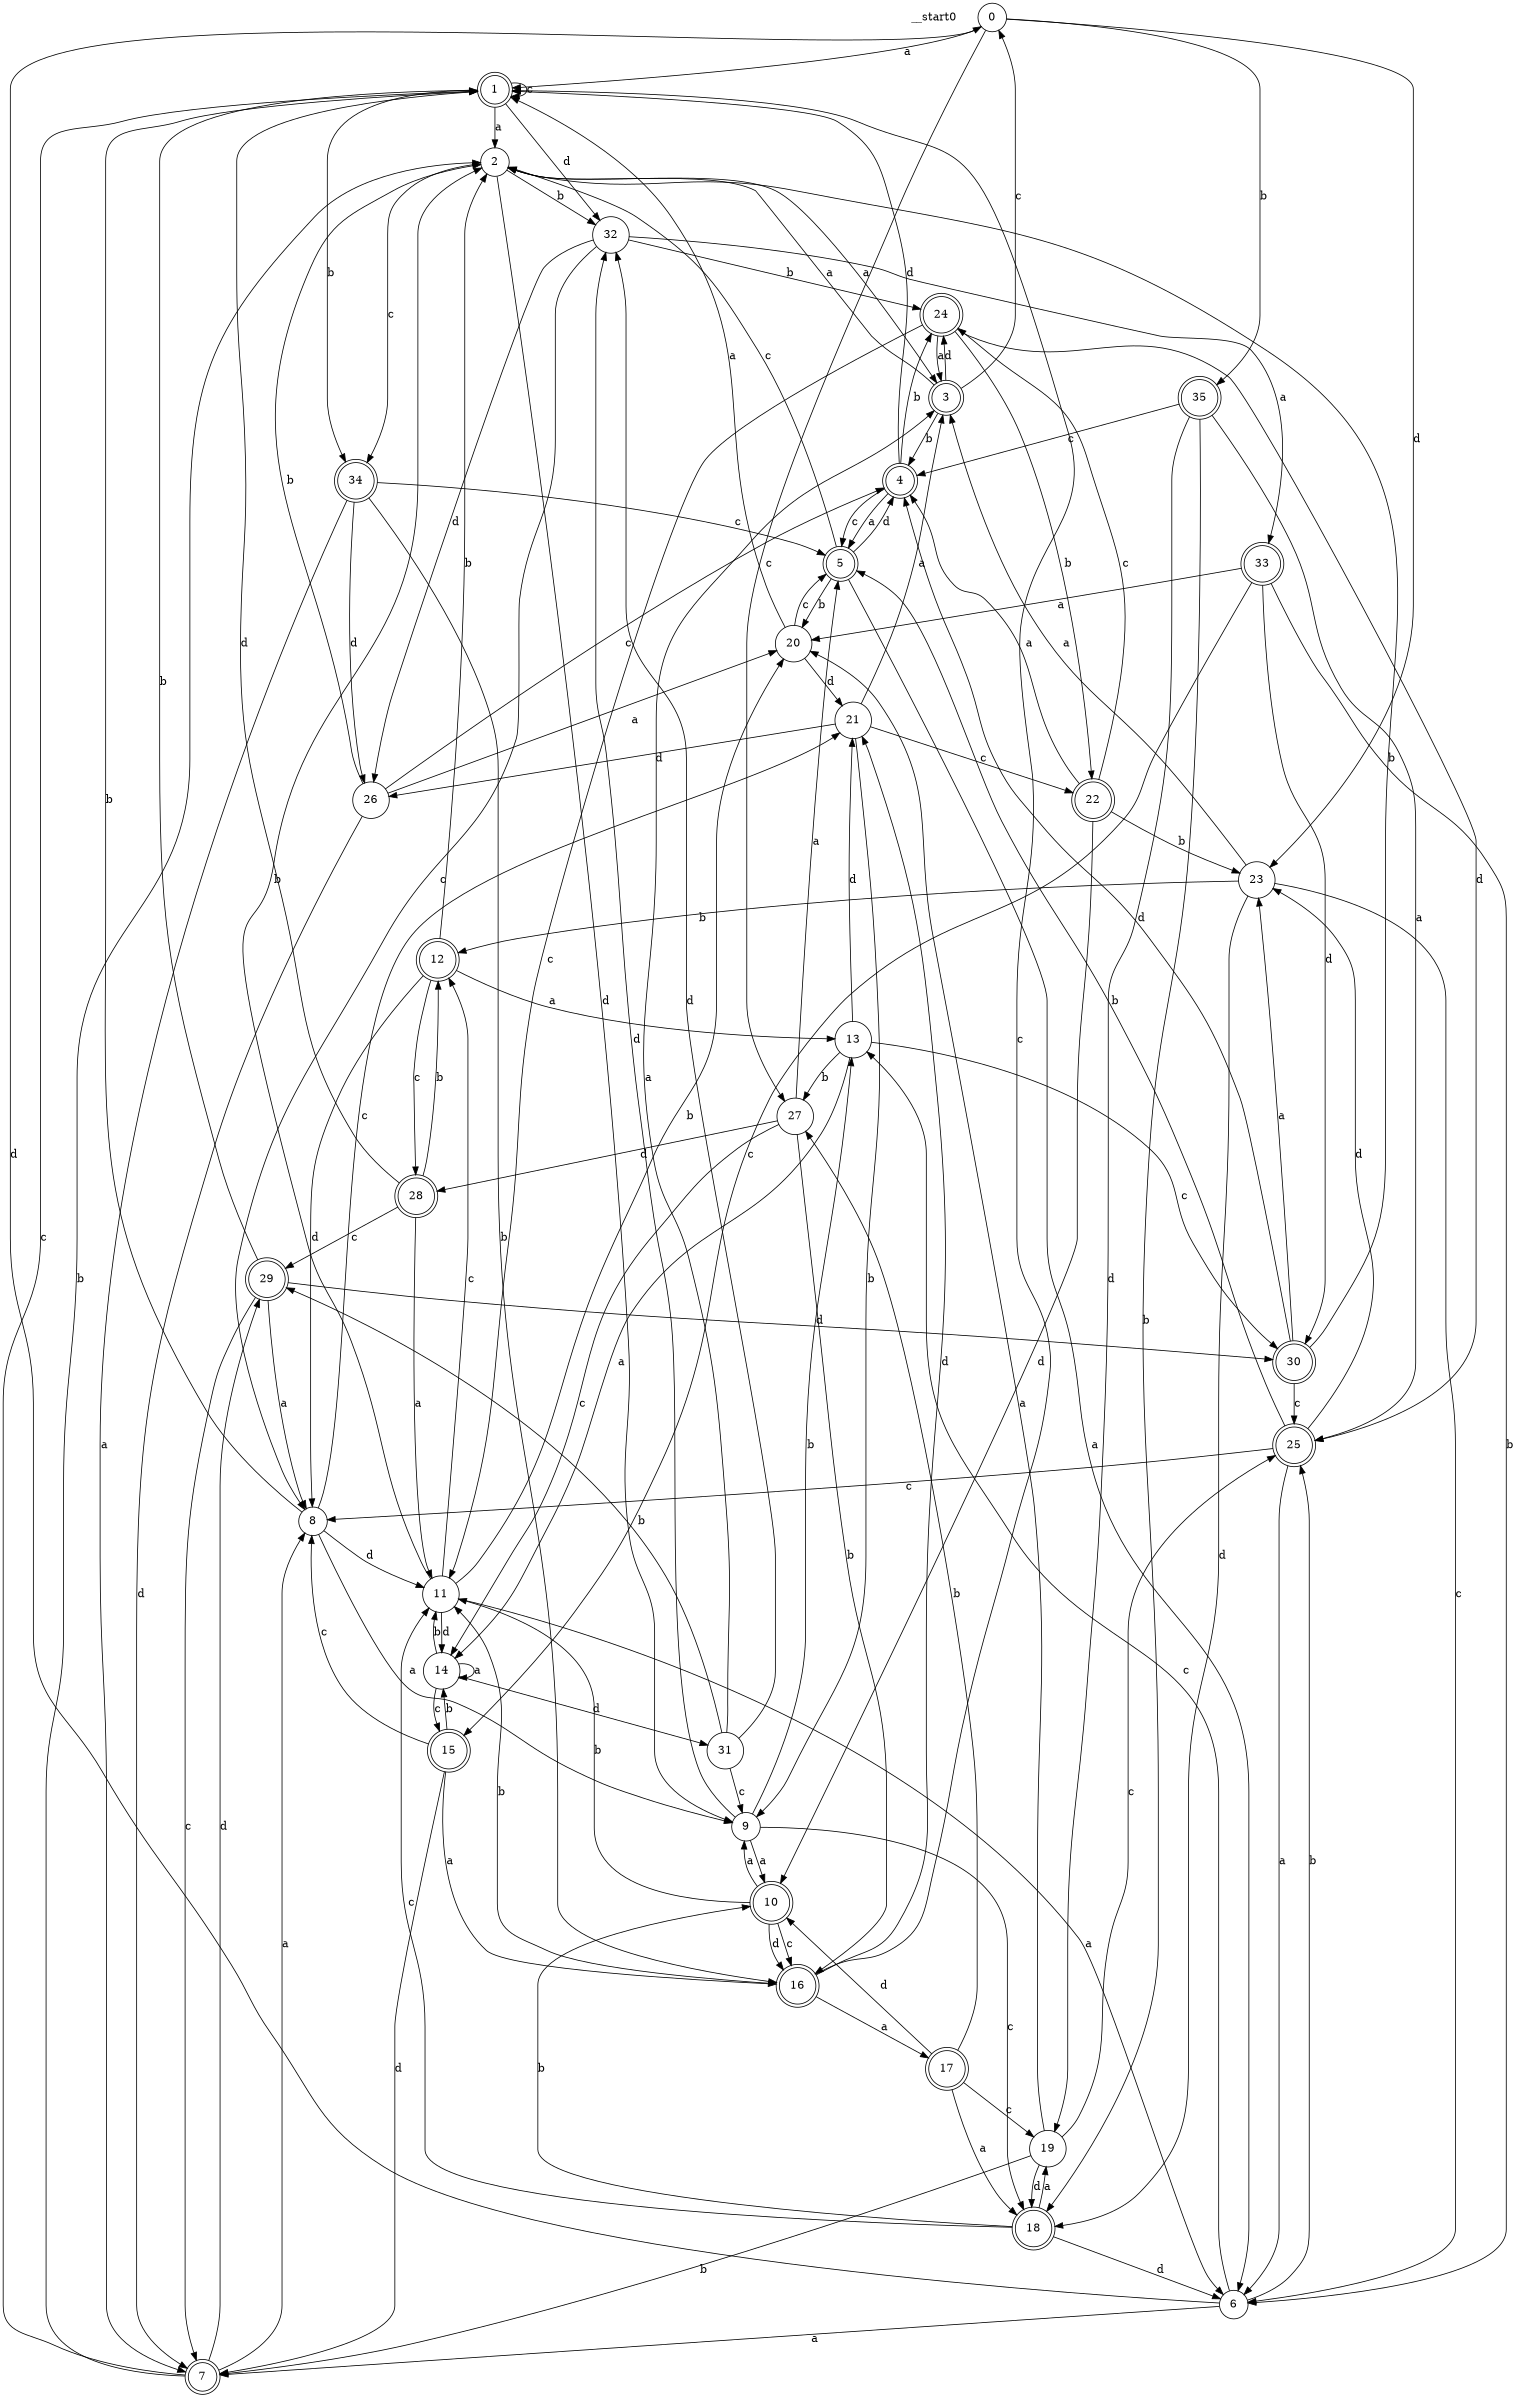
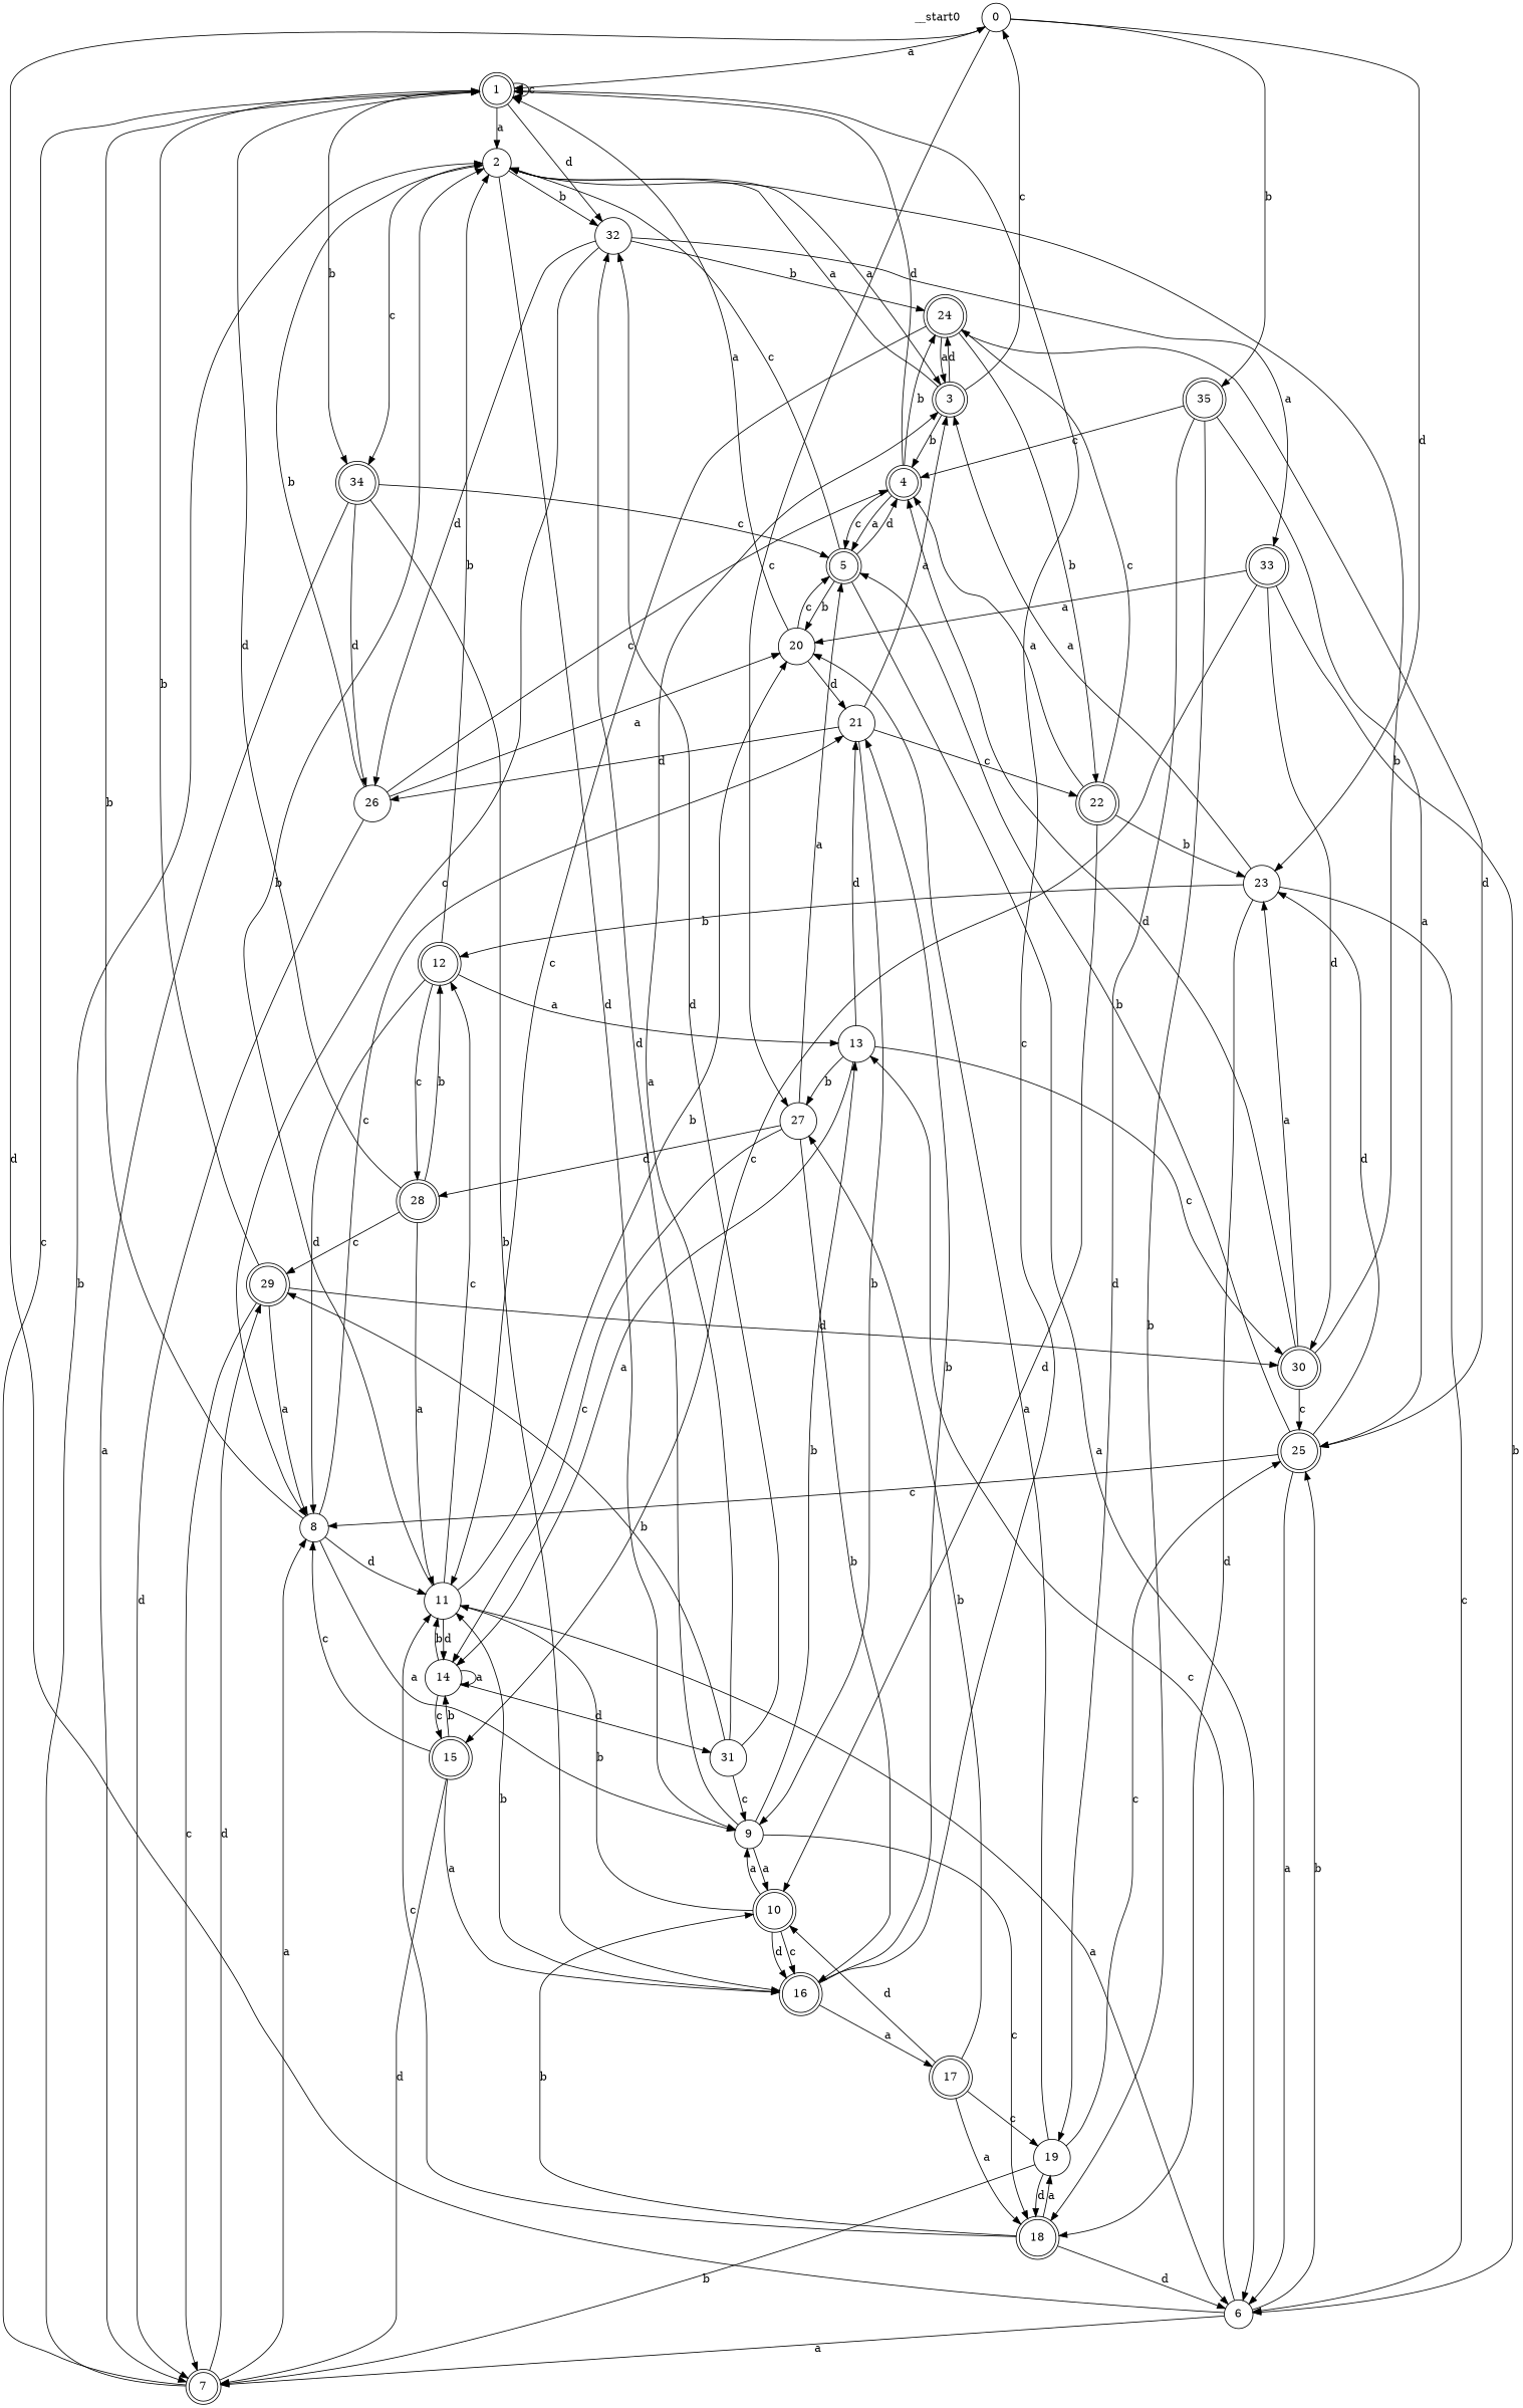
  digraph {
    rankdir=TB
    node [shape=doublecircle color=black fillcolor=white style="rounded,filled"]
    __start0 [shape=none color="" fillcolor="" style=""]
    n2 [label=0 shape=circle style=filled]
    n3 [label=1]
    n4 [label=23 shape=circle style=filled]
    n5 [label=27 shape=circle style=filled]
    n6 [label=35]
    n7 [label=2 shape=circle style=filled]
    n8 [label=32 shape=circle style=filled]
    n9 [label=34]
    n10 [label=3]
    n11 [label=6 shape=circle style=filled]
    n12 [label=18]
    n13 [label=12]
    n14 [label=5]
    n15 [label=16]
    n16 [label=14 shape=circle style=filled]
    n17 [label=28]
    n18 [label=4]
    n19 [label=25]
    n20 [label=19 shape=circle style=filled]
    n21 [label=9 shape=circle style=filled]
    n22 [label=24]
    n23 [label=8 shape=circle style=filled]
    n24 [label=26 shape=circle style=filled]
    n25 [label=33]
    n26 [label=7]
    n27 [label=13 shape=circle style=filled]
    n28 [label=10]
    n29 [label=11 shape=circle style=filled]
    n30 [label=22]
    n31 [label=20 shape=circle style=filled]
    n32 [label=21 shape=circle style=filled]
    n33 [label=29]
    n34 [label=30]
    n35 [label=17]
    n36 [label=15]
    n37 [label=31 shape=circle style=filled]
    n2 -> n3 [label=a]
    n2 -> n4 [label=d]
    n2 -> n5 [label=c]
    n2 -> n6 [label=b]
    n3 -> n3 [label=c]
    n3 -> n7 [label=a]
    n3 -> n8 [label=d]
    n3 -> n9 [label=b]
    n4 -> n10 [label=a]
    n4 -> n11 [label=c]
    n4 -> n12 [label=d]
    n4 -> n13 [label=b]
    n5 -> n14 [label=a]
    n5 -> n15 [label=b]
    n5 -> n16 [label=c]
    n5 -> n17 [label=d]
    n6 -> n12 [label=b]
    n6 -> n18 [label=c]
    n6 -> n19 [label=a]
    n6 -> n20 [label=d]
    n7 -> n8 [label=b]
    n7 -> n9 [label=c]
    n7 -> n10 [label=a]
    n7 -> n21 [label=d]
    n8 -> n22 [label=b]
    n8 -> n23 [label=c]
    n8 -> n24 [label=d]
    n8 -> n25 [label=a]
    n9 -> n14 [label=c]
    n9 -> n15 [label=b]
    n9 -> n24 [label=d]
    n9 -> n26 [label=a]
    n10 -> n2 [label=c]
    n10 -> n7 [label=a]
    n10 -> n18 [label=b]
    n10 -> n22 [label=d]
    n11 -> n2 [label=d]
    n11 -> n19 [label=b]
    n11 -> n26 [label=a]
    n11 -> n27 [label=c]
    n12 -> n11 [label=d]
    n12 -> n20 [label=a]
    n12 -> n28 [label=b]
    n12 -> n29 [label=c]
    n13 -> n7 [label=b]
    n13 -> n17 [label=c]
    n13 -> n23 [label=d]
    n13 -> n27 [label=a]
    n14 -> n7 [label=c]
    n14 -> n11 [label=a]
    n14 -> n18 [label=d]
    n14 -> n31 [label=b]
    n15 -> n3 [label=c]
    n15 -> n29 [label=b]
-   n15 -> n32 [label=d]
+   n15 -> n32 [label=b]
    n15 -> n35 [label=a]
    n16 -> n16 [label=a]
    n16 -> n29 [label=b]
    n16 -> n36 [label=c]
    n16 -> n37 [label=d]
    n17 -> n3 [label=d]
    n17 -> n13 [label=b]
    n17 -> n29 [label=a]
    n17 -> n33 [label=c]
    n18 -> n3 [label=d]
    n18 -> n14 [label=a]
    n18 -> n14 [label=c]
    n18 -> n22 [label=b]
    n19 -> n4 [label=d]
    n19 -> n11 [label=a]
    n19 -> n14 [label=b]
    n19 -> n23 [label=c]
    n20 -> n12 [label=d]
    n20 -> n19 [label=c]
    n20 -> n26 [label=b]
    n20 -> n31 [label=a]
    n21 -> n8 [label=d]
    n21 -> n12 [label=c]
    n21 -> n27 [label=b]
    n21 -> n28 [label=a]
    n22 -> n10 [label=a]
    n22 -> n19 [label=d]
    n22 -> n29 [label=c]
    n22 -> n30 [label=b]
    n23 -> n3 [label=b]
    n23 -> n21 [label=a]
    n23 -> n29 [label=d]
    n23 -> n32 [label=c]
    n24 -> n7 [label=b]
    n24 -> n18 [label=c]
    n24 -> n26 [label=d]
    n24 -> n31 [label=a]
    n25 -> n11 [label=b]
    n25 -> n31 [label=a]
    n25 -> n34 [label=d]
    n25 -> n36 [label=c]
    n26 -> n3 [label=c]
    n26 -> n7 [label=b]
    n26 -> n23 [label=a]
    n26 -> n33 [label=d]
    n27 -> n5 [label=b]
    n27 -> n16 [label=a]
    n27 -> n32 [label=d]
    n27 -> n34 [label=c]
    n28 -> n15 [label=c]
    n28 -> n15 [label=d]
    n28 -> n21 [label=a]
    n28 -> n29 [label=b]
    n29 -> n7 [label=b]
    n29 -> n11 [label=a]
    n29 -> n13 [label=c]
    n29 -> n16 [label=d]
    n29 -> n31 [label=b]
    n30 -> n4 [label=b]
    n30 -> n18 [label=a]
    n30 -> n22 [label=c]
    n30 -> n28 [label=d]
    n31 -> n3 [label=a]
    n31 -> n14 [label=c]
    n31 -> n32 [label=d]
    n32 -> n10 [label=a]
    n32 -> n21 [label=b]
    n32 -> n24 [label=d]
    n32 -> n30 [label=c]
    n33 -> n3 [label=b]
    n33 -> n23 [label=a]
    n33 -> n26 [label=c]
    n33 -> n34 [label=d]
    n34 -> n4 [label=a]
    n34 -> n7 [label=b]
    n34 -> n18 [label=d]
    n34 -> n19 [label=c]
    n35 -> n5 [label=b]
    n35 -> n12 [label=a]
    n35 -> n20 [label=c]
    n35 -> n28 [label=d]
    n36 -> n15 [label=a]
    n36 -> n16 [label=b]
    n36 -> n23 [label=c]
    n36 -> n26 [label=d]
    n37 -> n8 [label=d]
    n37 -> n10 [label=a]
    n37 -> n21 [label=c]
    n37 -> n33 [label=b]
  }
